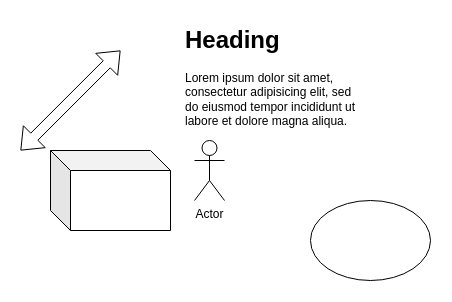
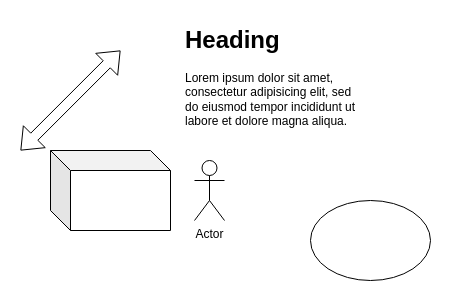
  <mxCell id="0" />
  <mxCell id="1" parent="0" />
- <mxCell id="2" value="Actor" style="shape=umlActor;verticalLabelPosition=bottom;verticalAlign=top;html=1;outlineConnect=0;" vertex="1" parent="1"><mxGeometry x="194" y="140" width="30" height="60" as="geometry" /></mxCell>
+ <mxCell id="2" value="Actor" style="shape=umlActor;verticalLabelPosition=bottom;verticalAlign=top;html=1;outlineConnect=0;" vertex="1" parent="1"><mxGeometry x="194" y="160" width="30" height="60" as="geometry" /></mxCell>
  <mxCell id="3" value="" style="shape=cube;whiteSpace=wrap;html=1;boundedLbl=1;backgroundOutline=1;darkOpacity=0.05;darkOpacity2=0.1;" vertex="1" parent="1"><mxGeometry x="50" y="150" width="120" height="80" as="geometry" /></mxCell>
  <mxCell id="4" value="&lt;h1&gt;Heading&lt;/h1&gt;&lt;p&gt;Lorem ipsum dolor sit amet, consectetur adipisicing elit, sed do eiusmod tempor incididunt ut labore et dolore magna aliqua.&lt;/p&gt;" style="text;html=1;strokeColor=none;fillColor=none;spacing=5;spacingTop=-20;whiteSpace=wrap;overflow=hidden;rounded=0;" vertex="1" parent="1"><mxGeometry x="180" y="20" width="190" height="120" as="geometry" /></mxCell>
  <mxCell id="5" value="" style="ellipse;whiteSpace=wrap;html=1;" vertex="1" parent="1"><mxGeometry x="310" y="200" width="120" height="80" as="geometry" /></mxCell>
  <mxCell id="6" value="" style="shape=flexArrow;endArrow=classic;startArrow=classic;html=1;rounded=0;" edge="1" parent="1"><mxGeometry width="100" height="100" relative="1" as="geometry"><mxPoint x="20" y="150" as="sourcePoint" /><mxPoint x="120" y="50" as="targetPoint" /></mxGeometry></mxCell>
